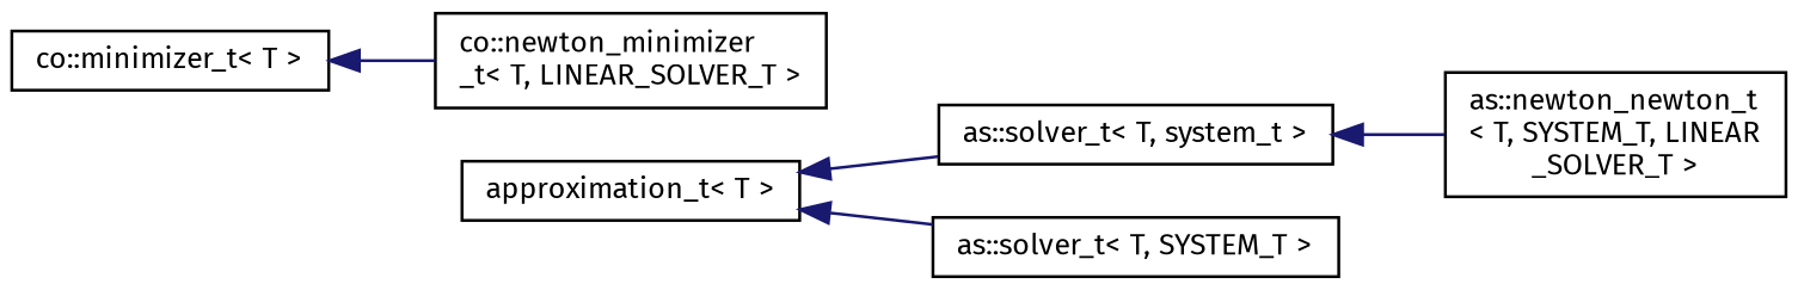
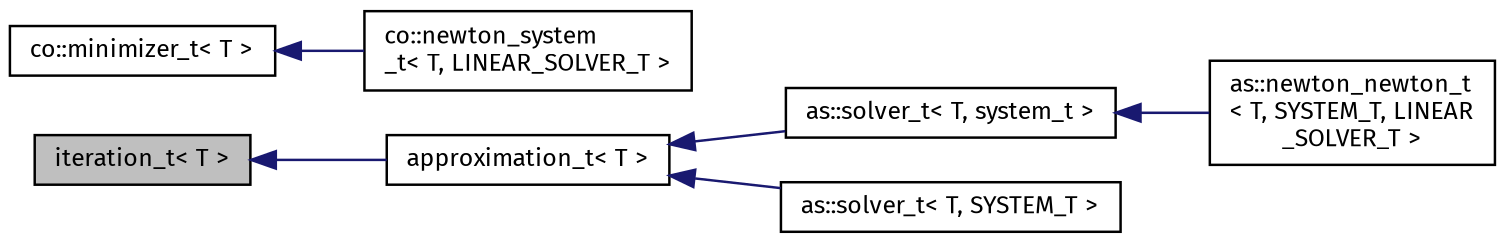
  digraph {
    fontname="Fira Sans"
    rankdir=LR
    node [color=black fillcolor=white fontname="Fira Sans" fontsize=10 shape=record style=filled]
    edge [color=midnightblue dir=back fontname="Fira Sans" fontsize=10 labelfontname=Helvetica labelfontsize=10 style=solid]
+   n1 [fillcolor=grey75 fontcolor=black height=0.2 label="iteration_t\< T \>" width=0.4]
    n2 [height=0.2 label="approximation_t\< T \>" width=0.4]
    n3 [height=0.2 label="as::solver_t\< T, system_t \>" width=0.4]
    n4 [height=0.2 label="as::solver_t\< T, SYSTEM_T \>" width=0.4]
    n5 [height=0.2 label="as::newton_newton_t\l\< T, SYSTEM_T, LINEAR\l_SOLVER_T \>" width=0.4]
    n6 [height=0.2 label="co::minimizer_t\< T \>" width=0.4]
-   n7 [height=0.2 label="co::newton_minimizer\l_t\< T, LINEAR_SOLVER_T \>" width=0.4]
+   n7 [height=0.2 label="co::newton_system\l_t\< T, LINEAR_SOLVER_T \>" width=0.4]
+   n1 -> n2
    n2 -> n3
    n2 -> n4
    n3 -> n5
    n6 -> n7
  }
